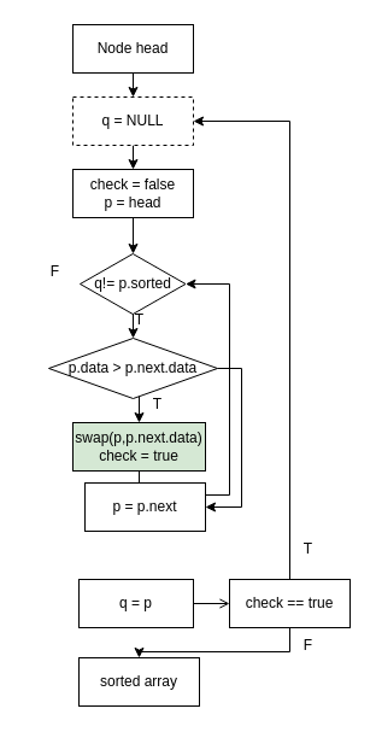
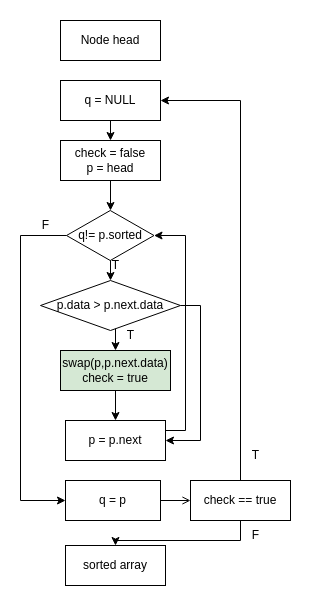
  <mxCell id="0" />
  <mxCell id="1" parent="0" />
- <mxCell id="2" style="edgeStyle=orthogonalEdgeStyle;rounded=0;orthogonalLoop=1;jettySize=auto;html=1;exitX=0.5;exitY=1;exitDx=0;exitDy=0;entryX=0.5;entryY=0;entryDx=0;entryDy=0;" edge="1" parent="1" source="3" target="5"><mxGeometry relative="1" as="geometry" /></mxCell>
  <mxCell id="3" value="Node head" style="rounded=0;whiteSpace=wrap;html=1;" vertex="1" parent="1"><mxGeometry x="60" y="20" width="100" height="40" as="geometry" /></mxCell>
  <mxCell id="4" style="edgeStyle=orthogonalEdgeStyle;rounded=0;orthogonalLoop=1;jettySize=auto;html=1;exitX=0.5;exitY=1;exitDx=0;exitDy=0;entryX=0.5;entryY=0;entryDx=0;entryDy=0;" edge="1" parent="1" source="5" target="7"><mxGeometry relative="1" as="geometry" /></mxCell>
- <mxCell id="5" value="q = NULL" style="rounded=0;whiteSpace=wrap;html=1;dashed=1;" vertex="1" parent="1"><mxGeometry x="60" y="80" width="100" height="40" as="geometry" /></mxCell>
+ <mxCell id="5" value="q = NULL" style="rounded=0;whiteSpace=wrap;html=1;" vertex="1" parent="1"><mxGeometry x="60" y="80" width="100" height="40" as="geometry" /></mxCell>
  <mxCell id="6" style="edgeStyle=orthogonalEdgeStyle;rounded=0;orthogonalLoop=1;jettySize=auto;html=1;exitX=0.5;exitY=1;exitDx=0;exitDy=0;entryX=0.5;entryY=0;entryDx=0;entryDy=0;" edge="1" parent="1" source="7"><mxGeometry relative="1" as="geometry"><mxPoint x="110" y="210" as="targetPoint" /></mxGeometry></mxCell>
  <mxCell id="7" value="check = false&lt;br&gt;p = head" style="rounded=0;whiteSpace=wrap;html=1;" vertex="1" parent="1"><mxGeometry x="60" y="140" width="100" height="40" as="geometry" /></mxCell>
  <mxCell id="8" style="edgeStyle=orthogonalEdgeStyle;rounded=0;orthogonalLoop=1;jettySize=auto;html=1;exitX=0.5;exitY=1;exitDx=0;exitDy=0;" edge="1" parent="1"><mxGeometry relative="1" as="geometry"><mxPoint x="110" y="250" as="sourcePoint" /><mxPoint x="110" y="280" as="targetPoint" /></mxGeometry></mxCell>
  <mxCell id="9" style="edgeStyle=orthogonalEdgeStyle;rounded=0;orthogonalLoop=1;jettySize=auto;html=1;exitX=0.5;exitY=1;exitDx=0;exitDy=0;entryX=0.5;entryY=0;entryDx=0;entryDy=0;" edge="1" parent="1" target="11"><mxGeometry relative="1" as="geometry"><mxPoint x="110" y="320" as="sourcePoint" /></mxGeometry></mxCell>
  <mxCell id="10" style="edgeStyle=orthogonalEdgeStyle;rounded=0;orthogonalLoop=1;jettySize=auto;html=1;exitX=0.5;exitY=1;exitDx=0;exitDy=0;" edge="1" parent="1" source="11" target="13"><mxGeometry relative="1" as="geometry" /></mxCell>
  <mxCell id="11" value="swap(p,p.next.data)&lt;br&gt;check = true" style="rounded=0;whiteSpace=wrap;html=1;fillColor=#d5e8d4;" vertex="1" parent="1"><mxGeometry x="60" y="350" width="110" height="40" as="geometry" /></mxCell>
  <mxCell id="12" style="edgeStyle=orthogonalEdgeStyle;rounded=0;orthogonalLoop=1;jettySize=auto;html=1;exitX=1;exitY=0.25;exitDx=0;exitDy=0;entryX=1;entryY=0.5;entryDx=0;entryDy=0;" edge="1" parent="1" source="13" target="21"><mxGeometry relative="1" as="geometry"><mxPoint x="160" y="230" as="targetPoint" /></mxGeometry></mxCell>
- <mxCell id="13" value="p = p.next" style="rounded=0;whiteSpace=wrap;html=1;" vertex="1" parent="1"><mxGeometry x="70" y="400" width="100" height="40" as="geometry" /></mxCell>
+ <mxCell id="13" value="p = p.next" style="rounded=0;whiteSpace=wrap;html=1;" vertex="1" parent="1"><mxGeometry x="65" y="420" width="100" height="40" as="geometry" /></mxCell>
  <mxCell id="14" style="edgeStyle=orthogonalEdgeStyle;rounded=0;orthogonalLoop=1;jettySize=auto;html=1;exitX=1;exitY=0.5;exitDx=0;exitDy=0;entryX=0;entryY=0.5;entryDx=0;entryDy=0;endArrow=open;" edge="1" parent="1" source="15" target="19"><mxGeometry relative="1" as="geometry" /></mxCell>
  <mxCell id="15" value="q = p" style="rounded=0;whiteSpace=wrap;html=1;" vertex="1" parent="1"><mxGeometry x="65" y="480" width="95" height="40" as="geometry" /></mxCell>
  <mxCell id="16" value="sorted array" style="rounded=0;whiteSpace=wrap;html=1;" vertex="1" parent="1"><mxGeometry x="65" y="545" width="100" height="40" as="geometry" /></mxCell>
  <mxCell id="17" style="edgeStyle=orthogonalEdgeStyle;rounded=0;orthogonalLoop=1;jettySize=auto;html=1;exitX=0.5;exitY=1;exitDx=0;exitDy=0;entryX=0.5;entryY=0;entryDx=0;entryDy=0;" edge="1" parent="1" source="19" target="16"><mxGeometry relative="1" as="geometry"><Array as="points"><mxPoint x="240" y="540" /><mxPoint x="115" y="540" /></Array></mxGeometry></mxCell>
  <mxCell id="18" style="edgeStyle=orthogonalEdgeStyle;rounded=0;orthogonalLoop=1;jettySize=auto;html=1;exitX=0.5;exitY=0;exitDx=0;exitDy=0;entryX=1;entryY=0.5;entryDx=0;entryDy=0;" edge="1" parent="1" source="19" target="5"><mxGeometry relative="1" as="geometry" /></mxCell>
  <mxCell id="19" value="check == true" style="rounded=0;whiteSpace=wrap;html=1;" vertex="1" parent="1"><mxGeometry x="190" y="480" width="100" height="40" as="geometry" /></mxCell>
+ <mxCell id="20" style="edgeStyle=orthogonalEdgeStyle;rounded=0;orthogonalLoop=1;jettySize=auto;html=1;exitX=0;exitY=0.5;exitDx=0;exitDy=0;entryX=0;entryY=0.5;entryDx=0;entryDy=0;" edge="1" parent="1" source="21" target="15"><mxGeometry relative="1" as="geometry"><Array as="points"><mxPoint x="20" y="235" /><mxPoint x="20" y="500" /></Array></mxGeometry></mxCell>
  <mxCell id="21" value="q!= p.sorted" style="rhombus;whiteSpace=wrap;html=1;" vertex="1" parent="1"><mxGeometry x="66" y="210" width="87.5" height="50" as="geometry" /></mxCell>
  <mxCell id="22" style="edgeStyle=orthogonalEdgeStyle;rounded=0;orthogonalLoop=1;jettySize=auto;html=1;exitX=1;exitY=0.5;exitDx=0;exitDy=0;entryX=1;entryY=0.5;entryDx=0;entryDy=0;" edge="1" parent="1" source="23" target="13"><mxGeometry relative="1" as="geometry" /></mxCell>
  <mxCell id="23" value="p.data &amp;gt; p.next.data" style="rhombus;whiteSpace=wrap;html=1;" vertex="1" parent="1"><mxGeometry x="40" y="280" width="140" height="50" as="geometry" /></mxCell>
  <mxCell id="24" value="F" style="text;html=1;align=center;verticalAlign=middle;resizable=0;points=[];autosize=1;strokeColor=none;fillColor=none;" vertex="1" parent="1"><mxGeometry x="30" y="210" width="30" height="30" as="geometry" /></mxCell>
  <mxCell id="25" value="T&lt;br&gt;" style="text;html=1;align=center;verticalAlign=middle;resizable=0;points=[];autosize=1;strokeColor=none;fillColor=none;" vertex="1" parent="1"><mxGeometry x="100" y="250" width="30" height="30" as="geometry" /></mxCell>
  <mxCell id="26" value="T&lt;br&gt;" style="text;html=1;align=center;verticalAlign=middle;resizable=0;points=[];autosize=1;strokeColor=none;fillColor=none;" vertex="1" parent="1"><mxGeometry x="115" y="320" width="30" height="30" as="geometry" /></mxCell>
  <mxCell id="27" value="F" style="text;html=1;align=center;verticalAlign=middle;resizable=0;points=[];autosize=1;strokeColor=none;fillColor=none;" vertex="1" parent="1"><mxGeometry x="240" y="520" width="30" height="30" as="geometry" /></mxCell>
  <mxCell id="28" value="T&lt;br&gt;" style="text;html=1;align=center;verticalAlign=middle;resizable=0;points=[];autosize=1;strokeColor=none;fillColor=none;" vertex="1" parent="1"><mxGeometry x="240" y="440" width="30" height="30" as="geometry" /></mxCell>
